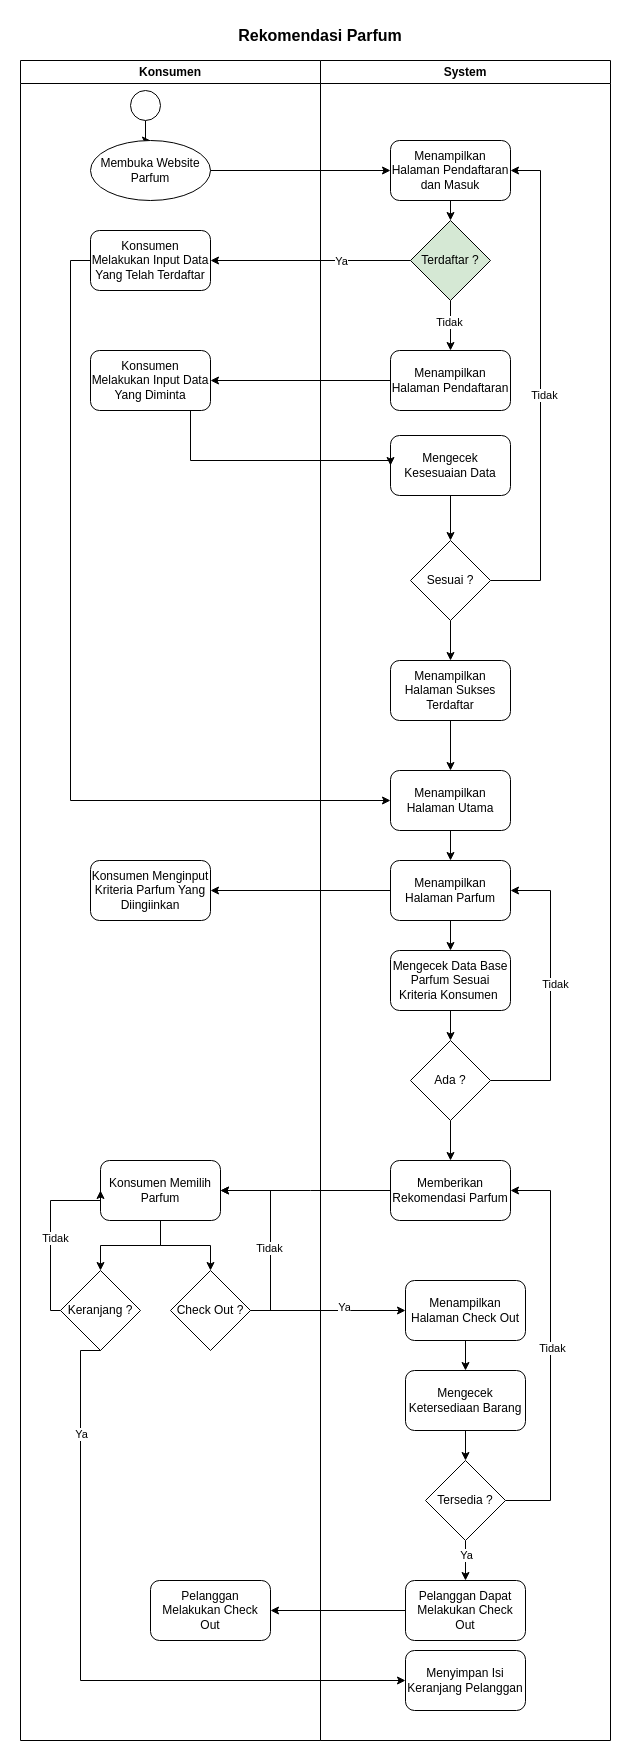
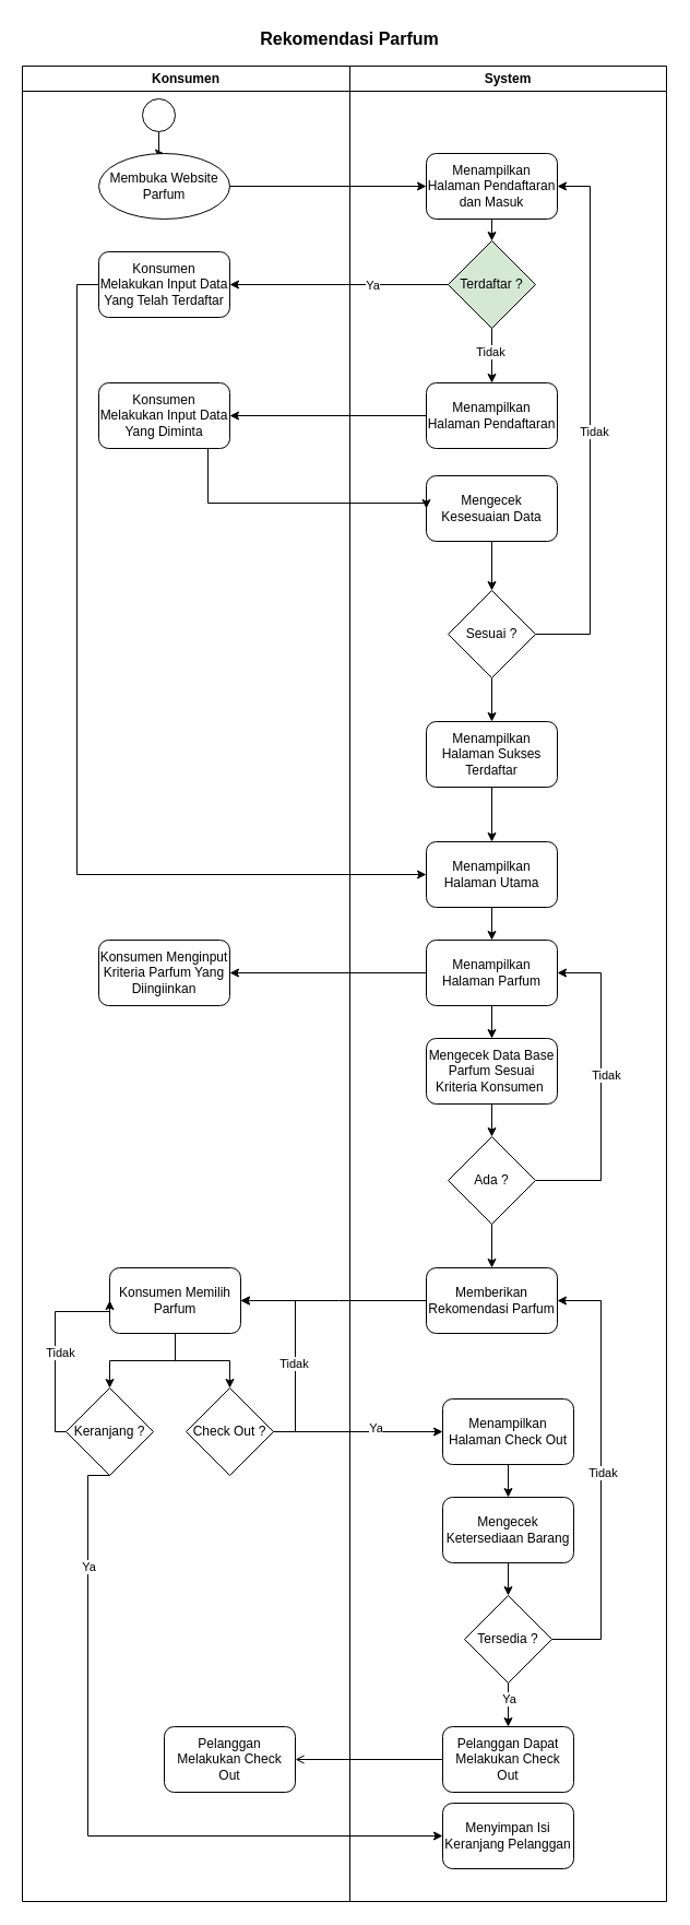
  <mxCell id="0" />
  <mxCell id="1" parent="0" />
  <mxCell id="2" value="&lt;b&gt;&lt;font style=&quot;font-size: 16px;&quot;&gt;Rekomendasi Parfum&lt;/font&gt;&lt;/b&gt;" style="text;html=1;align=center;verticalAlign=middle;whiteSpace=wrap;rounded=0;" vertex="1" parent="1"><mxGeometry x="230" y="20" width="180" height="30" as="geometry" /></mxCell>
  <mxCell id="3" value="Konsumen" style="swimlane;whiteSpace=wrap;html=1;" vertex="1" parent="1"><mxGeometry x="20" y="60" width="300" height="1680" as="geometry" /></mxCell>
  <mxCell id="4" style="edgeStyle=orthogonalEdgeStyle;rounded=0;orthogonalLoop=1;jettySize=auto;html=1;entryX=0.5;entryY=0;entryDx=0;entryDy=0;" edge="1" parent="3" source="5" target="6"><mxGeometry relative="1" as="geometry"><mxPoint x="140" y="70" as="targetPoint" /></mxGeometry></mxCell>
  <mxCell id="5" value="" style="ellipse;whiteSpace=wrap;html=1;aspect=fixed;" vertex="1" parent="3"><mxGeometry x="110" y="30" width="30" height="30" as="geometry" /></mxCell>
  <mxCell id="6" value="&lt;font style=&quot;font-size: 12px;&quot;&gt;Membuka Website Parfum&lt;/font&gt;" style="ellipse;whiteSpace=wrap;html=1;" vertex="1" parent="3"><mxGeometry x="70" y="80" width="120" height="60" as="geometry" /></mxCell>
  <mxCell id="7" value="&lt;font style=&quot;font-size: 12px;&quot;&gt;Konsumen Melakukan Input Data Yang Diminta&lt;/font&gt;" style="rounded=1;whiteSpace=wrap;html=1;" vertex="1" parent="3"><mxGeometry x="70" y="290" width="120" height="60" as="geometry" /></mxCell>
  <mxCell id="8" value="&lt;font style=&quot;font-size: 12px;&quot;&gt;Konsumen Melakukan Input Data Yang Telah Terdaftar&lt;/font&gt;" style="rounded=1;whiteSpace=wrap;html=1;" vertex="1" parent="3"><mxGeometry x="70" y="170" width="120" height="60" as="geometry" /></mxCell>
  <mxCell id="9" value="Konsumen Menginput Kriteria Parfum Yang Diingiinkan" style="rounded=1;whiteSpace=wrap;html=1;" vertex="1" parent="3"><mxGeometry x="70" y="800" width="120" height="60" as="geometry" /></mxCell>
  <mxCell id="10" style="edgeStyle=orthogonalEdgeStyle;rounded=0;orthogonalLoop=1;jettySize=auto;html=1;entryX=1;entryY=0.5;entryDx=0;entryDy=0;exitX=1;exitY=0.5;exitDx=0;exitDy=0;" edge="1" parent="3" source="12" target="15"><mxGeometry relative="1" as="geometry" /></mxCell>
  <mxCell id="11" value="Tidak" style="edgeLabel;html=1;align=center;verticalAlign=middle;resizable=0;points=[];" vertex="1" connectable="0" parent="10"><mxGeometry x="-0.127" y="2" relative="1" as="geometry"><mxPoint as="offset" /></mxGeometry></mxCell>
  <mxCell id="12" value="Check Out ?" style="rhombus;whiteSpace=wrap;html=1;" vertex="1" parent="3"><mxGeometry x="150" y="1210" width="80" height="80" as="geometry" /></mxCell>
  <mxCell id="13" value="" style="edgeStyle=orthogonalEdgeStyle;rounded=0;orthogonalLoop=1;jettySize=auto;html=1;" edge="1" parent="3" source="15" target="18"><mxGeometry relative="1" as="geometry" /></mxCell>
  <mxCell id="14" value="" style="edgeStyle=orthogonalEdgeStyle;rounded=0;orthogonalLoop=1;jettySize=auto;html=1;entryX=0.5;entryY=0;entryDx=0;entryDy=0;" edge="1" parent="3" source="15" target="12"><mxGeometry relative="1" as="geometry" /></mxCell>
  <mxCell id="15" value="Konsumen Memilih Parfum" style="rounded=1;whiteSpace=wrap;html=1;" vertex="1" parent="3"><mxGeometry x="80" y="1100" width="120" height="60" as="geometry" /></mxCell>
  <mxCell id="16" style="edgeStyle=orthogonalEdgeStyle;rounded=0;orthogonalLoop=1;jettySize=auto;html=1;entryX=0;entryY=0.5;entryDx=0;entryDy=0;exitX=0;exitY=0.5;exitDx=0;exitDy=0;" edge="1" parent="3" source="18" target="15"><mxGeometry relative="1" as="geometry"><Array as="points"><mxPoint x="30" y="1250" /><mxPoint x="30" y="1140" /></Array></mxGeometry></mxCell>
  <mxCell id="17" value="Tidak" style="edgeLabel;html=1;align=center;verticalAlign=middle;resizable=0;points=[];" vertex="1" connectable="0" parent="16"><mxGeometry x="-0.078" y="-4" relative="1" as="geometry"><mxPoint as="offset" /></mxGeometry></mxCell>
  <mxCell id="18" value="Keranjang ?" style="rhombus;whiteSpace=wrap;html=1;" vertex="1" parent="3"><mxGeometry x="40" y="1210" width="80" height="80" as="geometry" /></mxCell>
  <mxCell id="19" value="Pelanggan Melakukan Check Out" style="rounded=1;whiteSpace=wrap;html=1;" vertex="1" parent="3"><mxGeometry x="130" y="1520" width="120" height="60" as="geometry" /></mxCell>
  <mxCell id="20" value="System" style="swimlane;whiteSpace=wrap;html=1;" vertex="1" parent="1"><mxGeometry x="320" y="60" width="290" height="1680" as="geometry" /></mxCell>
  <mxCell id="21" value="Menampilkan Halaman Pendaftaran dan Masuk" style="rounded=1;whiteSpace=wrap;html=1;" vertex="1" parent="20"><mxGeometry x="70" y="80" width="120" height="60" as="geometry" /></mxCell>
  <mxCell id="22" style="edgeStyle=orthogonalEdgeStyle;rounded=0;orthogonalLoop=1;jettySize=auto;html=1;entryX=1;entryY=0.5;entryDx=0;entryDy=0;exitX=1;exitY=0.5;exitDx=0;exitDy=0;" edge="1" parent="20" source="27" target="21"><mxGeometry relative="1" as="geometry"><Array as="points"><mxPoint x="220" y="520" /><mxPoint x="220" y="110" /></Array></mxGeometry></mxCell>
  <mxCell id="23" value="Tidak" style="edgeLabel;html=1;align=center;verticalAlign=middle;resizable=0;points=[];" vertex="1" connectable="0" parent="22"><mxGeometry x="-0.037" y="-3" relative="1" as="geometry"><mxPoint as="offset" /></mxGeometry></mxCell>
  <mxCell id="24" value="" style="edgeStyle=orthogonalEdgeStyle;rounded=0;orthogonalLoop=1;jettySize=auto;html=1;" edge="1" parent="20" source="25" target="27"><mxGeometry relative="1" as="geometry" /></mxCell>
  <mxCell id="25" value="Mengecek Kesesuaian Data" style="rounded=1;whiteSpace=wrap;html=1;" vertex="1" parent="20"><mxGeometry x="70" y="375" width="120" height="60" as="geometry" /></mxCell>
  <mxCell id="26" value="" style="edgeStyle=orthogonalEdgeStyle;rounded=0;orthogonalLoop=1;jettySize=auto;html=1;" edge="1" parent="20" source="27" target="29"><mxGeometry relative="1" as="geometry" /></mxCell>
  <mxCell id="27" value="Sesuai ?" style="rhombus;whiteSpace=wrap;html=1;" vertex="1" parent="20"><mxGeometry x="90" y="480" width="80" height="80" as="geometry" /></mxCell>
  <mxCell id="28" value="" style="edgeStyle=orthogonalEdgeStyle;rounded=0;orthogonalLoop=1;jettySize=auto;html=1;" edge="1" parent="20" source="29" target="31"><mxGeometry relative="1" as="geometry" /></mxCell>
  <mxCell id="29" value="Menampilkan Halaman Sukses Terdaftar" style="rounded=1;whiteSpace=wrap;html=1;" vertex="1" parent="20"><mxGeometry x="70" y="600" width="120" height="60" as="geometry" /></mxCell>
  <mxCell id="30" value="" style="edgeStyle=orthogonalEdgeStyle;rounded=0;orthogonalLoop=1;jettySize=auto;html=1;" edge="1" parent="20" source="31" target="38"><mxGeometry relative="1" as="geometry" /></mxCell>
  <mxCell id="31" value="Menampilkan Halaman Utama" style="rounded=1;whiteSpace=wrap;html=1;" vertex="1" parent="20"><mxGeometry x="70" y="710" width="120" height="60" as="geometry" /></mxCell>
  <mxCell id="32" value="" style="edgeStyle=orthogonalEdgeStyle;rounded=0;orthogonalLoop=1;jettySize=auto;html=1;" edge="1" parent="20" source="34" target="36"><mxGeometry relative="1" as="geometry" /></mxCell>
  <mxCell id="33" value="Tidak" style="edgeLabel;html=1;align=center;verticalAlign=middle;resizable=0;points=[];" vertex="1" connectable="0" parent="32"><mxGeometry x="-0.144" y="-2" relative="1" as="geometry"><mxPoint as="offset" /></mxGeometry></mxCell>
  <mxCell id="34" value="Terdaftar ?" style="rhombus;whiteSpace=wrap;html=1;fillColor=#d5e8d4;" vertex="1" parent="20"><mxGeometry x="90" y="160" width="80" height="80" as="geometry" /></mxCell>
  <mxCell id="35" value="" style="edgeStyle=orthogonalEdgeStyle;rounded=0;orthogonalLoop=1;jettySize=auto;html=1;" edge="1" parent="20" source="21" target="34"><mxGeometry relative="1" as="geometry"><Array as="points"><mxPoint x="140" y="190" /></Array></mxGeometry></mxCell>
  <mxCell id="36" value="Menampilkan Halaman Pendaftaran" style="rounded=1;whiteSpace=wrap;html=1;" vertex="1" parent="20"><mxGeometry x="70" y="290" width="120" height="60" as="geometry" /></mxCell>
  <mxCell id="37" value="" style="edgeStyle=orthogonalEdgeStyle;rounded=0;orthogonalLoop=1;jettySize=auto;html=1;" edge="1" parent="20" source="38" target="40"><mxGeometry relative="1" as="geometry" /></mxCell>
  <mxCell id="38" value="Menampilkan Halaman Parfum" style="rounded=1;whiteSpace=wrap;html=1;" vertex="1" parent="20"><mxGeometry x="70" y="800" width="120" height="60" as="geometry" /></mxCell>
  <mxCell id="39" value="" style="edgeStyle=orthogonalEdgeStyle;rounded=0;orthogonalLoop=1;jettySize=auto;html=1;" edge="1" parent="20" source="40" target="44"><mxGeometry relative="1" as="geometry" /></mxCell>
  <mxCell id="40" value="Mengecek Data Base Parfum Sesuai Kriteria Konsumen&amp;nbsp;" style="rounded=1;whiteSpace=wrap;html=1;" vertex="1" parent="20"><mxGeometry x="70" y="890" width="120" height="60" as="geometry" /></mxCell>
  <mxCell id="41" style="edgeStyle=orthogonalEdgeStyle;rounded=0;orthogonalLoop=1;jettySize=auto;html=1;entryX=1;entryY=0.5;entryDx=0;entryDy=0;exitX=1;exitY=0.5;exitDx=0;exitDy=0;" edge="1" parent="20" source="44" target="38"><mxGeometry relative="1" as="geometry"><Array as="points"><mxPoint x="230" y="1020" /><mxPoint x="230" y="830" /></Array></mxGeometry></mxCell>
  <mxCell id="42" value="Tidak" style="edgeLabel;html=1;align=center;verticalAlign=middle;resizable=0;points=[];" vertex="1" connectable="0" parent="41"><mxGeometry x="0.082" y="-4" relative="1" as="geometry"><mxPoint as="offset" /></mxGeometry></mxCell>
  <mxCell id="43" value="" style="edgeStyle=orthogonalEdgeStyle;rounded=0;orthogonalLoop=1;jettySize=auto;html=1;" edge="1" parent="20" source="44" target="45"><mxGeometry relative="1" as="geometry" /></mxCell>
  <mxCell id="44" value="Ada ?" style="rhombus;whiteSpace=wrap;html=1;" vertex="1" parent="20"><mxGeometry x="90" y="980" width="80" height="80" as="geometry" /></mxCell>
  <mxCell id="45" value="Memberikan Rekomendasi Parfum" style="rounded=1;whiteSpace=wrap;html=1;" vertex="1" parent="20"><mxGeometry x="70" y="1100" width="120" height="60" as="geometry" /></mxCell>
  <mxCell id="46" value="" style="edgeStyle=orthogonalEdgeStyle;rounded=0;orthogonalLoop=1;jettySize=auto;html=1;" edge="1" parent="20" source="47" target="49"><mxGeometry relative="1" as="geometry" /></mxCell>
  <mxCell id="47" value="Menampilkan Halaman Check Out" style="rounded=1;whiteSpace=wrap;html=1;" vertex="1" parent="20"><mxGeometry x="85" y="1220" width="120" height="60" as="geometry" /></mxCell>
  <mxCell id="48" value="" style="edgeStyle=orthogonalEdgeStyle;rounded=0;orthogonalLoop=1;jettySize=auto;html=1;" edge="1" parent="20" source="49" target="54"><mxGeometry relative="1" as="geometry" /></mxCell>
  <mxCell id="49" value="Mengecek Ketersediaan Barang" style="rounded=1;whiteSpace=wrap;html=1;" vertex="1" parent="20"><mxGeometry x="85" y="1310" width="120" height="60" as="geometry" /></mxCell>
  <mxCell id="50" style="edgeStyle=orthogonalEdgeStyle;rounded=0;orthogonalLoop=1;jettySize=auto;html=1;entryX=1;entryY=0.5;entryDx=0;entryDy=0;exitX=1;exitY=0.5;exitDx=0;exitDy=0;" edge="1" parent="20" source="54" target="45"><mxGeometry relative="1" as="geometry"><Array as="points"><mxPoint x="230" y="1440" /><mxPoint x="230" y="1130" /></Array></mxGeometry></mxCell>
  <mxCell id="51" value="Tidak" style="edgeLabel;html=1;align=center;verticalAlign=middle;resizable=0;points=[];" vertex="1" connectable="0" parent="50"><mxGeometry x="0.001" y="-1" relative="1" as="geometry"><mxPoint as="offset" /></mxGeometry></mxCell>
  <mxCell id="52" value="" style="edgeStyle=orthogonalEdgeStyle;rounded=0;orthogonalLoop=1;jettySize=auto;html=1;" edge="1" parent="20" source="54" target="55"><mxGeometry relative="1" as="geometry" /></mxCell>
  <mxCell id="53" value="Ya" style="edgeLabel;html=1;align=center;verticalAlign=middle;resizable=0;points=[];" vertex="1" connectable="0" parent="52"><mxGeometry x="-0.28" relative="1" as="geometry"><mxPoint as="offset" /></mxGeometry></mxCell>
  <mxCell id="54" value="Tersedia ?" style="rhombus;whiteSpace=wrap;html=1;" vertex="1" parent="20"><mxGeometry x="105" y="1400" width="80" height="80" as="geometry" /></mxCell>
  <mxCell id="55" value="Pelanggan Dapat Melakukan Check Out" style="rounded=1;whiteSpace=wrap;html=1;" vertex="1" parent="20"><mxGeometry x="85" y="1520" width="120" height="60" as="geometry" /></mxCell>
  <mxCell id="56" value="Menyimpan Isi Keranjang Pelanggan" style="rounded=1;whiteSpace=wrap;html=1;" vertex="1" parent="20"><mxGeometry x="85" y="1590" width="120" height="60" as="geometry" /></mxCell>
  <mxCell id="57" style="edgeStyle=orthogonalEdgeStyle;rounded=0;orthogonalLoop=1;jettySize=auto;html=1;" edge="1" parent="1" source="6" target="21"><mxGeometry relative="1" as="geometry" /></mxCell>
  <mxCell id="58" style="edgeStyle=orthogonalEdgeStyle;rounded=0;orthogonalLoop=1;jettySize=auto;html=1;entryX=1;entryY=0.5;entryDx=0;entryDy=0;" edge="1" parent="1" source="34" target="8"><mxGeometry relative="1" as="geometry" /></mxCell>
  <mxCell id="59" value="Ya" style="edgeLabel;html=1;align=center;verticalAlign=middle;resizable=0;points=[];" vertex="1" connectable="0" parent="58"><mxGeometry x="-0.11" relative="1" as="geometry"><mxPoint x="19" as="offset" /></mxGeometry></mxCell>
  <mxCell id="60" style="edgeStyle=orthogonalEdgeStyle;rounded=0;orthogonalLoop=1;jettySize=auto;html=1;entryX=1;entryY=0.5;entryDx=0;entryDy=0;" edge="1" parent="1" source="36" target="7"><mxGeometry relative="1" as="geometry" /></mxCell>
  <mxCell id="61" style="edgeStyle=orthogonalEdgeStyle;rounded=0;orthogonalLoop=1;jettySize=auto;html=1;entryX=0;entryY=0.5;entryDx=0;entryDy=0;" edge="1" parent="1" source="7" target="25"><mxGeometry relative="1" as="geometry"><Array as="points"><mxPoint x="190" y="460" /></Array></mxGeometry></mxCell>
  <mxCell id="62" style="edgeStyle=orthogonalEdgeStyle;rounded=0;orthogonalLoop=1;jettySize=auto;html=1;entryX=0;entryY=0.5;entryDx=0;entryDy=0;" edge="1" parent="1" source="8" target="31"><mxGeometry relative="1" as="geometry"><Array as="points"><mxPoint x="70" y="260" /><mxPoint x="70" y="800" /></Array></mxGeometry></mxCell>
  <mxCell id="63" style="edgeStyle=orthogonalEdgeStyle;rounded=0;orthogonalLoop=1;jettySize=auto;html=1;" edge="1" parent="1" source="38" target="9"><mxGeometry relative="1" as="geometry" /></mxCell>
  <mxCell id="64" style="edgeStyle=orthogonalEdgeStyle;rounded=0;orthogonalLoop=1;jettySize=auto;html=1;entryX=0;entryY=0.5;entryDx=0;entryDy=0;" edge="1" parent="1" source="12" target="47"><mxGeometry relative="1" as="geometry" /></mxCell>
  <mxCell id="65" value="Ya" style="edgeLabel;html=1;align=center;verticalAlign=middle;resizable=0;points=[];" vertex="1" connectable="0" parent="64"><mxGeometry x="0.197" y="4" relative="1" as="geometry"><mxPoint as="offset" /></mxGeometry></mxCell>
  <mxCell id="66" style="edgeStyle=orthogonalEdgeStyle;rounded=0;orthogonalLoop=1;jettySize=auto;html=1;entryX=1;entryY=0.5;entryDx=0;entryDy=0;" edge="1" parent="1" source="45" target="15"><mxGeometry relative="1" as="geometry"><Array as="points"><mxPoint x="310" y="1190" /><mxPoint x="310" y="1190" /></Array></mxGeometry></mxCell>
- <mxCell id="67" style="edgeStyle=orthogonalEdgeStyle;rounded=0;orthogonalLoop=1;jettySize=auto;html=1;entryX=1;entryY=0.5;entryDx=0;entryDy=0;" edge="1" parent="1" source="55" target="19"><mxGeometry relative="1" as="geometry" /></mxCell>
+ <mxCell id="67" style="edgeStyle=orthogonalEdgeStyle;rounded=0;orthogonalLoop=1;jettySize=auto;html=1;entryX=1;entryY=0.5;entryDx=0;entryDy=0;endArrow=open;" edge="1" parent="1" source="55" target="19"><mxGeometry relative="1" as="geometry" /></mxCell>
  <mxCell id="68" style="edgeStyle=orthogonalEdgeStyle;rounded=0;orthogonalLoop=1;jettySize=auto;html=1;entryX=0;entryY=0.5;entryDx=0;entryDy=0;exitX=0.5;exitY=1;exitDx=0;exitDy=0;" edge="1" parent="1" source="18" target="56"><mxGeometry relative="1" as="geometry"><Array as="points"><mxPoint x="80" y="1350" /><mxPoint x="80" y="1680" /></Array></mxGeometry></mxCell>
  <mxCell id="69" value="Ya" style="edgeLabel;html=1;align=center;verticalAlign=middle;resizable=0;points=[];" vertex="1" connectable="0" parent="68"><mxGeometry x="-0.694" relative="1" as="geometry"><mxPoint as="offset" /></mxGeometry></mxCell>
